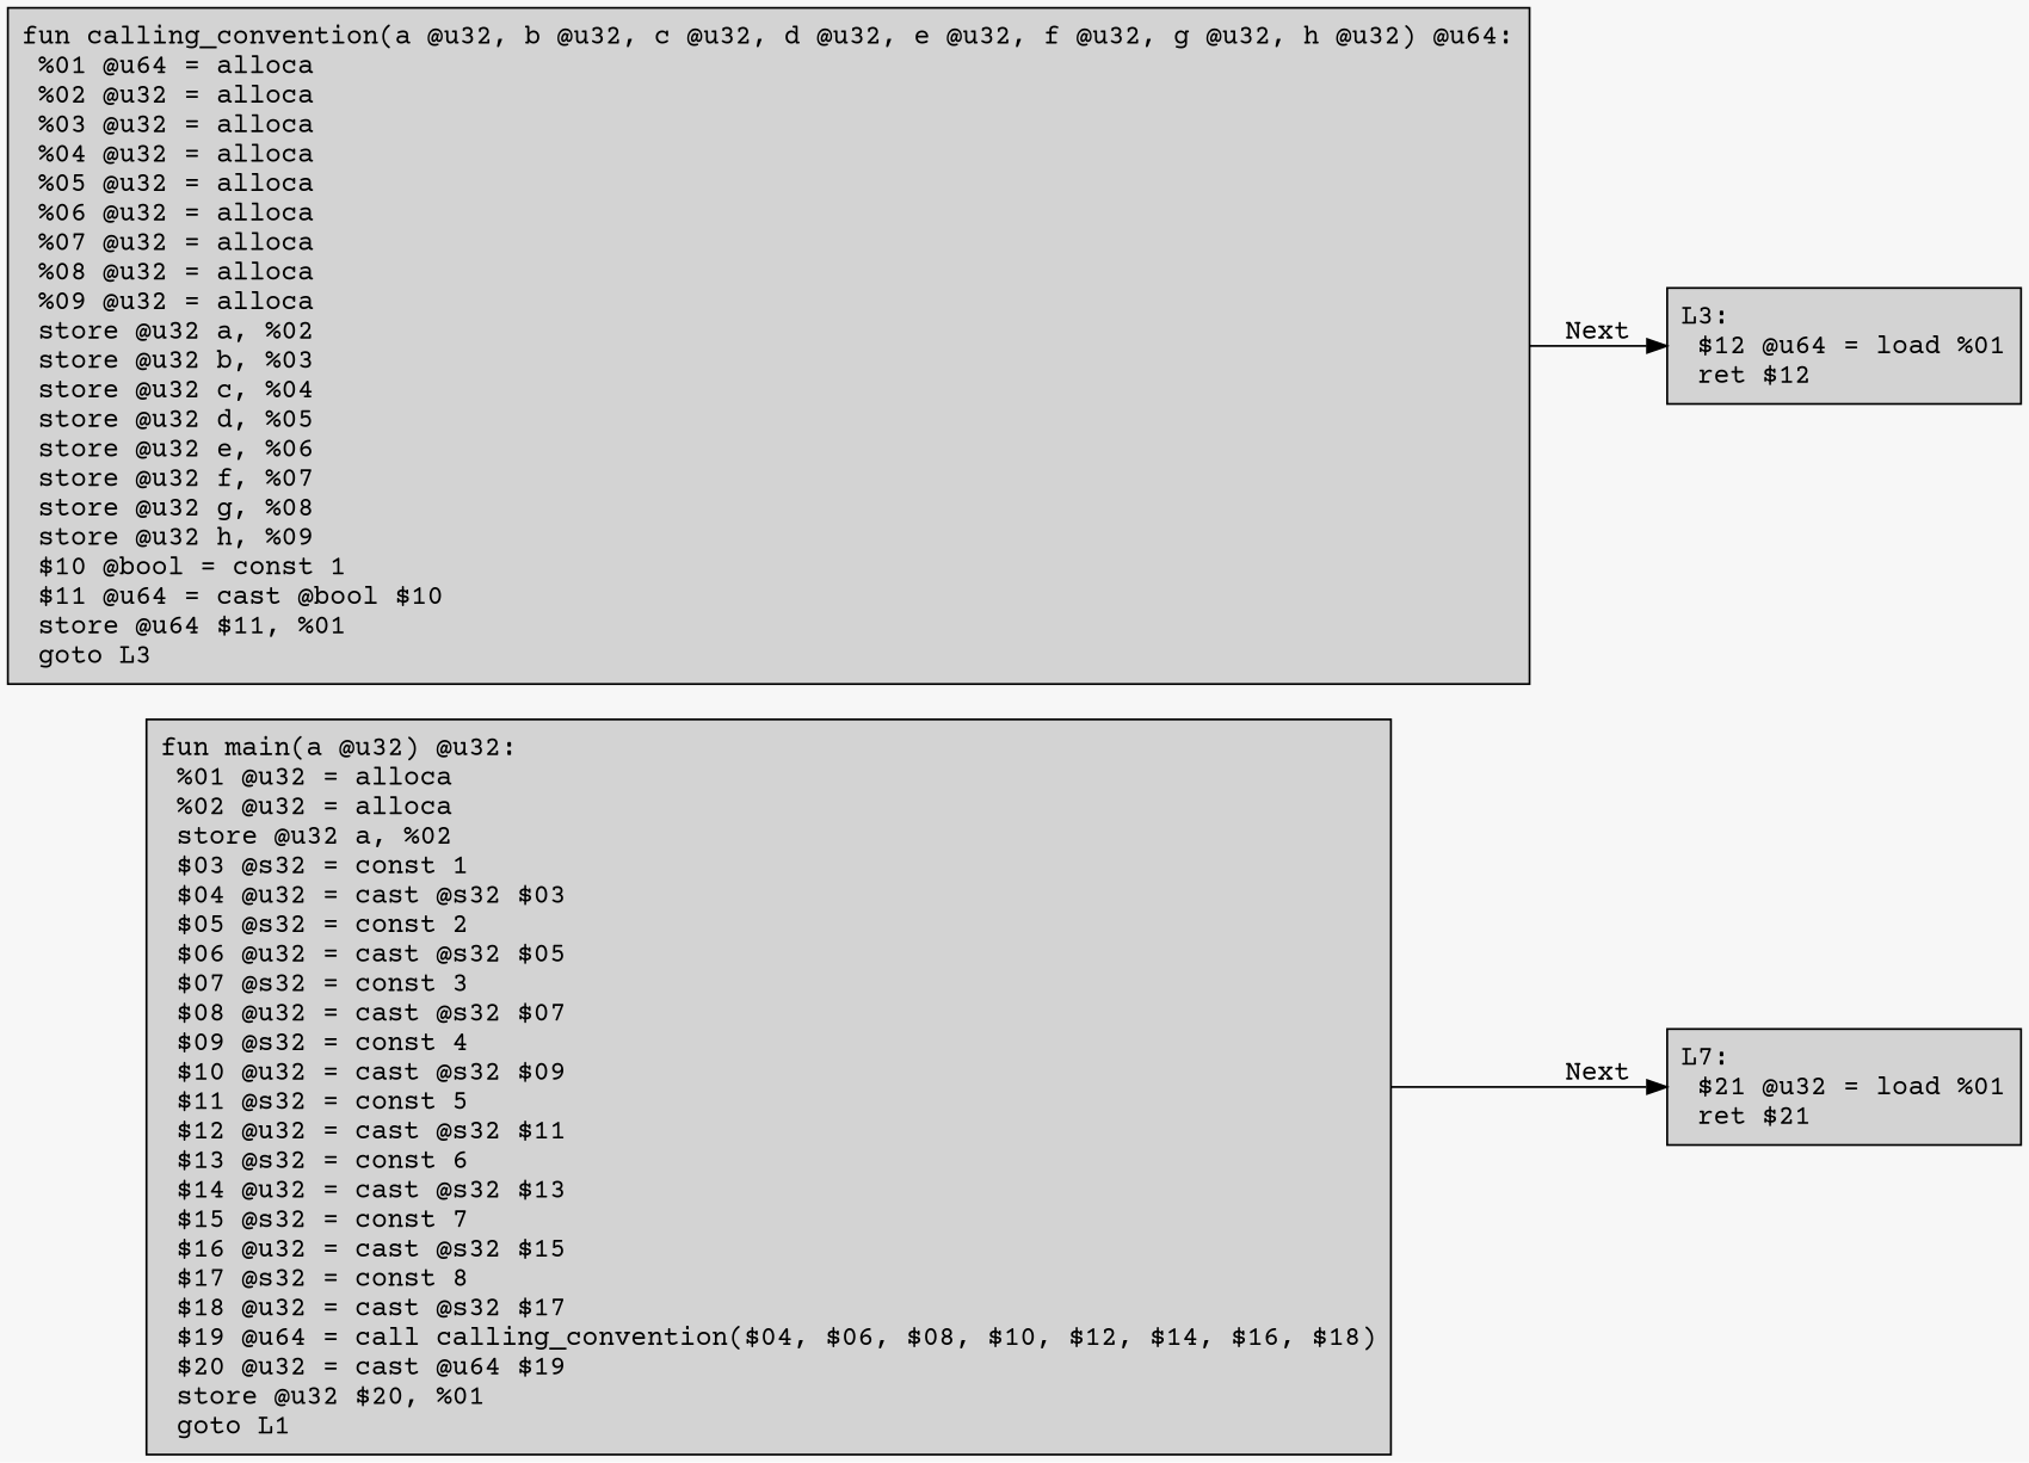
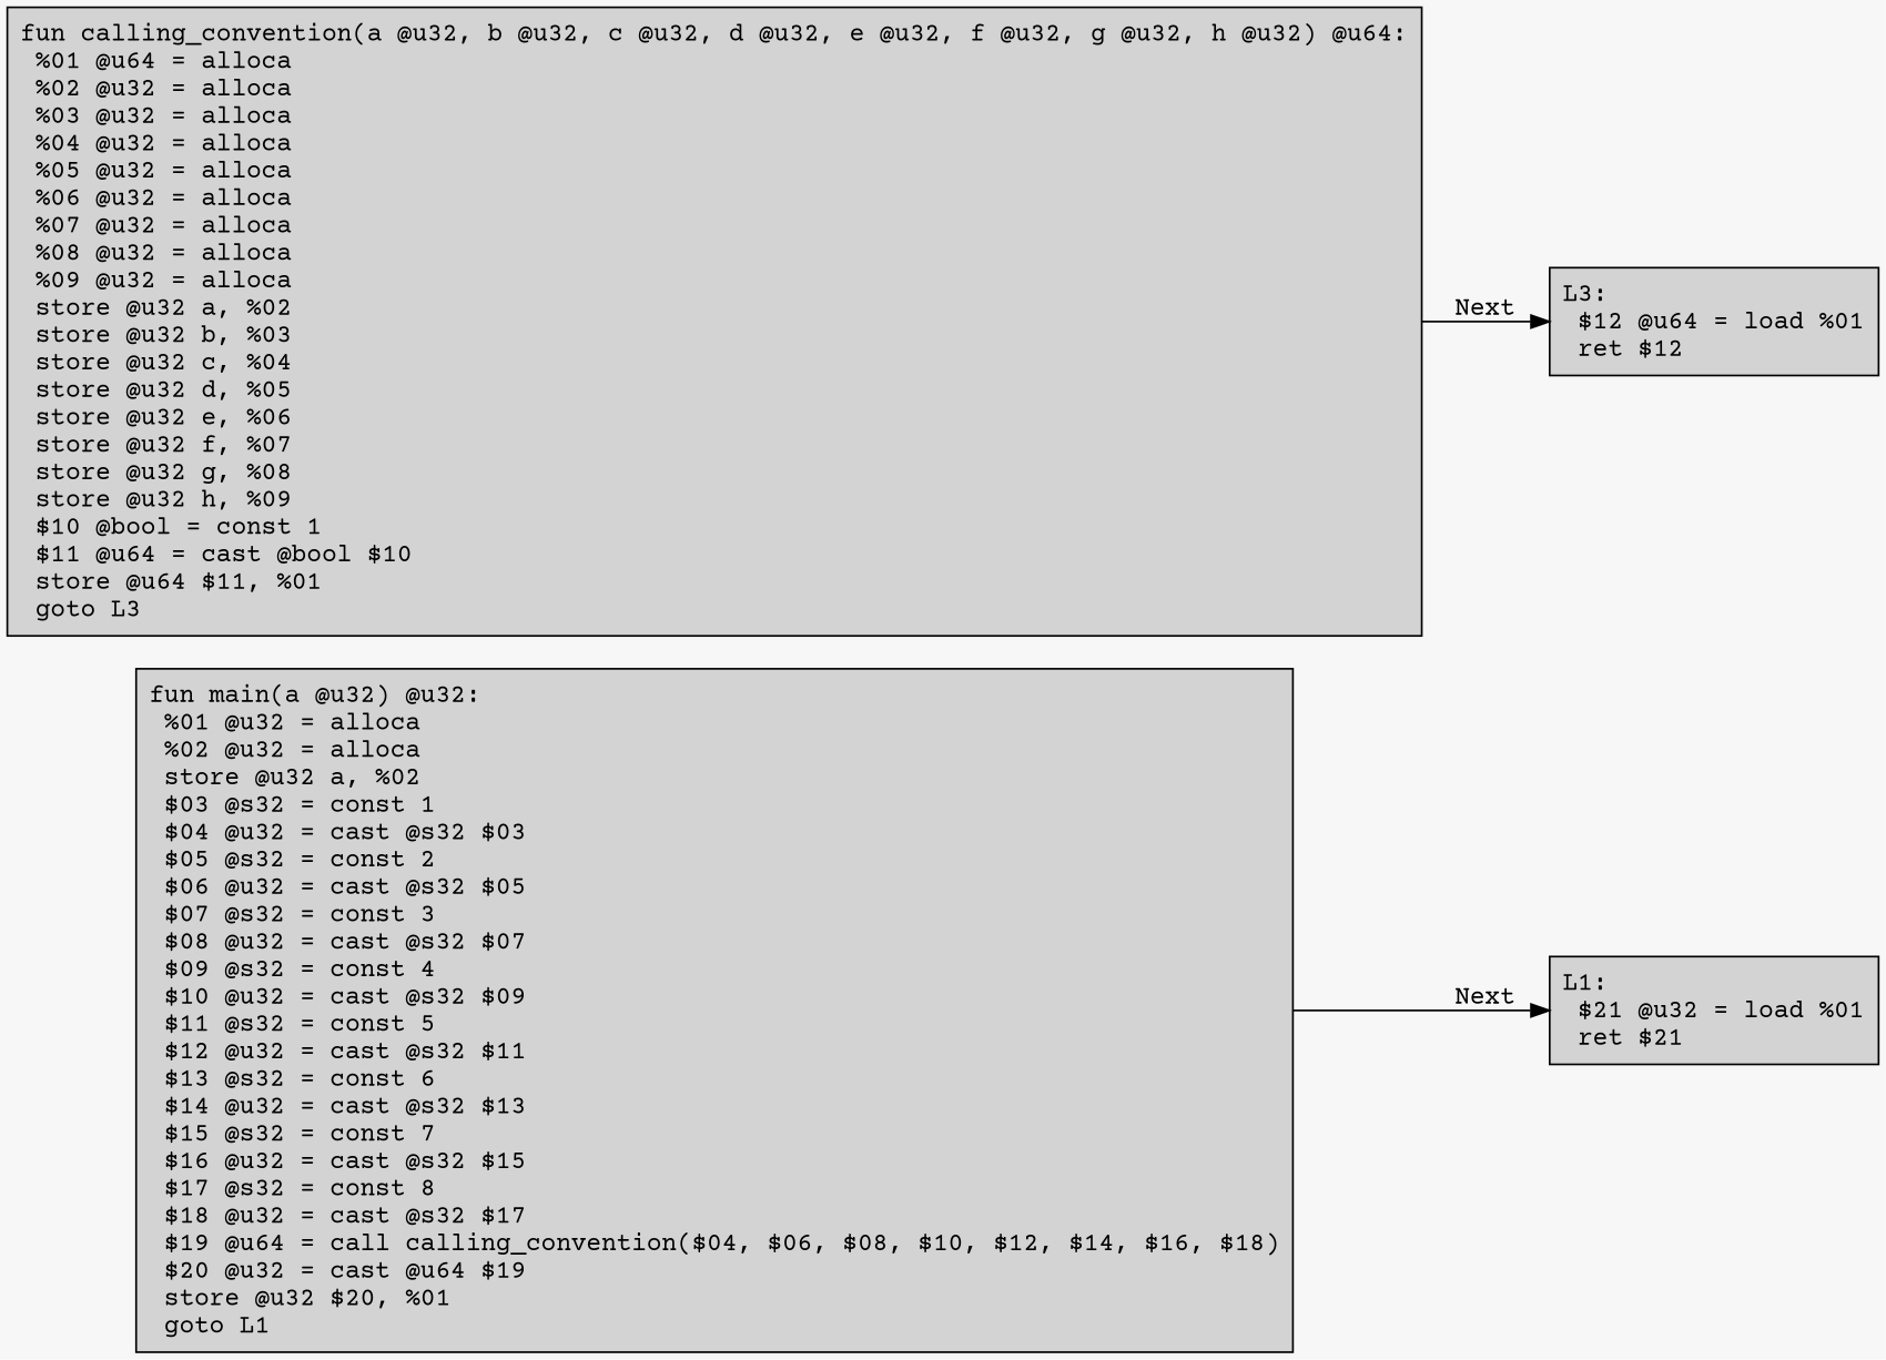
  digraph {
    bgcolor="#f7f7f7"
    fontname="Courier Prime"
    splines=false
    rankdir=LR
    node [fontname="Courier Prime" margin=0.1 shape=box style=filled]
    edge [fontname="Courier Prime"]
    n1 [label="fun main(a @u32) @u32:\l %01 @u32 = alloca\l %02 @u32 = alloca\l store @u32 a, %02\l $03 @s32 = const 1\l $04 @u32 = cast @s32 $03\l $05 @s32 = const 2\l $06 @u32 = cast @s32 $05\l $07 @s32 = const 3\l $08 @u32 = cast @s32 $07\l $09 @s32 = const 4\l $10 @u32 = cast @s32 $09\l $11 @s32 = const 5\l $12 @u32 = cast @s32 $11\l $13 @s32 = const 6\l $14 @u32 = cast @s32 $13\l $15 @s32 = const 7\l $16 @u32 = cast @s32 $15\l $17 @s32 = const 8\l $18 @u32 = cast @s32 $17\l $19 @u64 = call calling_convention($04, $06, $08, $10, $12, $14, $16, $18)\l $20 @u32 = cast @u64 $19\l store @u32 $20, %01\l goto L1\l"]
-   n2 [label="L7:\l $21 @u32 = load %01\l ret $21\l"]
+   n2 [label="L1:\l $21 @u32 = load %01\l ret $21\l"]
    n3 [label="fun calling_convention(a @u32, b @u32, c @u32, d @u32, e @u32, f @u32, g @u32, h @u32) @u64:\l %01 @u64 = alloca\l %02 @u32 = alloca\l %03 @u32 = alloca\l %04 @u32 = alloca\l %05 @u32 = alloca\l %06 @u32 = alloca\l %07 @u32 = alloca\l %08 @u32 = alloca\l %09 @u32 = alloca\l store @u32 a, %02\l store @u32 b, %03\l store @u32 c, %04\l store @u32 d, %05\l store @u32 e, %06\l store @u32 f, %07\l store @u32 g, %08\l store @u32 h, %09\l $10 @bool = const 1\l $11 @u64 = cast @bool $10\l store @u64 $11, %01\l goto L3\l"]
    n4 [label="L3:\l $12 @u64 = load %01\l ret $12\l"]
    n1 -> n2 [label=Next]
    n3 -> n4 [label=Next]
  }
